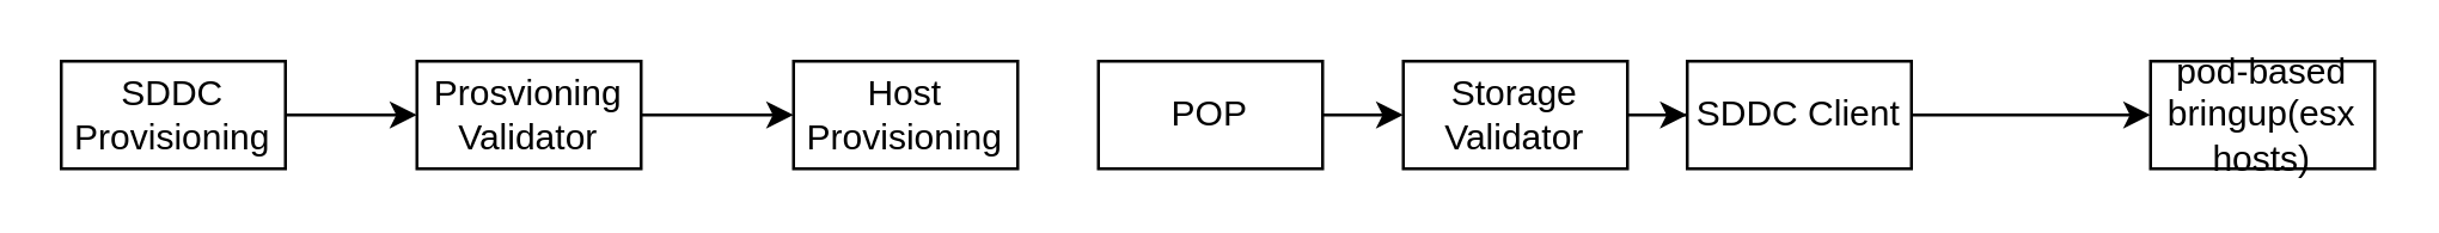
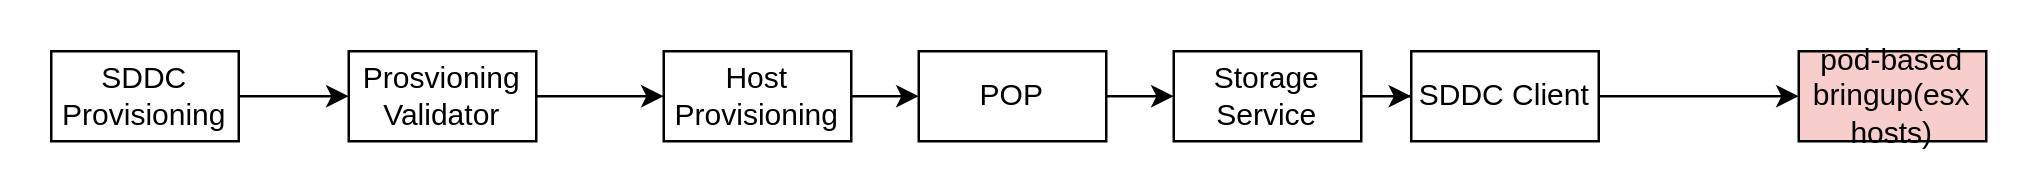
  <mxCell id="0" />
  <mxCell id="1" parent="0" />
  <mxCell id="2" value="" style="edgeStyle=orthogonalEdgeStyle;rounded=0;orthogonalLoop=1;jettySize=auto;html=1;" edge="1" parent="1" source="3" target="5"><mxGeometry relative="1" as="geometry" /></mxCell>
  <mxCell id="3" value="SDDC Provisioning" style="rounded=0;whiteSpace=wrap;html=1;" vertex="1" parent="1"><mxGeometry x="20" y="20" width="75" height="36" as="geometry" /></mxCell>
  <mxCell id="4" value="" style="edgeStyle=orthogonalEdgeStyle;rounded=0;orthogonalLoop=1;jettySize=auto;html=1;" edge="1" parent="1" source="5" target="7"><mxGeometry relative="1" as="geometry" /></mxCell>
  <mxCell id="5" value="&lt;div&gt;Prosvioning Validator&lt;/div&gt;" style="rounded=0;whiteSpace=wrap;html=1;" vertex="1" parent="1"><mxGeometry x="139" y="20" width="75" height="36" as="geometry" /></mxCell>
+ <mxCell id="6" value="" style="edgeStyle=orthogonalEdgeStyle;rounded=0;orthogonalLoop=1;jettySize=auto;html=1;" edge="1" parent="1" source="7" target="9"><mxGeometry relative="1" as="geometry" /></mxCell>
  <mxCell id="7" value="&lt;div&gt;Host Provisioning&lt;/div&gt;" style="rounded=0;whiteSpace=wrap;html=1;" vertex="1" parent="1"><mxGeometry x="265" y="20" width="75" height="36" as="geometry" /></mxCell>
  <mxCell id="8" value="" style="edgeStyle=orthogonalEdgeStyle;rounded=0;orthogonalLoop=1;jettySize=auto;html=1;" edge="1" parent="1" source="9" target="11"><mxGeometry relative="1" as="geometry" /></mxCell>
  <mxCell id="9" value="POP" style="rounded=0;whiteSpace=wrap;html=1;" vertex="1" parent="1"><mxGeometry x="367" y="20" width="75" height="36" as="geometry" /></mxCell>
  <mxCell id="10" value="" style="edgeStyle=orthogonalEdgeStyle;rounded=0;orthogonalLoop=1;jettySize=auto;html=1;" edge="1" parent="1" source="11" target="13"><mxGeometry relative="1" as="geometry" /></mxCell>
- <mxCell id="11" value="Storage Validator" style="rounded=0;whiteSpace=wrap;html=1;" vertex="1" parent="1"><mxGeometry x="469" y="20" width="75" height="36" as="geometry" /></mxCell>
+ <mxCell id="11" value="Storage Service" style="rounded=0;whiteSpace=wrap;html=1;" vertex="1" parent="1"><mxGeometry x="469" y="20" width="75" height="36" as="geometry" /></mxCell>
  <mxCell id="12" value="" style="edgeStyle=orthogonalEdgeStyle;rounded=0;orthogonalLoop=1;jettySize=auto;html=1;" edge="1" parent="1" source="13" target="14"><mxGeometry relative="1" as="geometry" /></mxCell>
  <mxCell id="13" value="SDDC Client" style="rounded=0;whiteSpace=wrap;html=1;" vertex="1" parent="1"><mxGeometry x="564" y="20" width="75" height="36" as="geometry" /></mxCell>
- <mxCell id="14" value="pod-based bringup(esx hosts)" style="rounded=0;whiteSpace=wrap;html=1;" vertex="1" parent="1"><mxGeometry x="719" y="20" width="75" height="36" as="geometry" /></mxCell>
+ <mxCell id="14" value="pod-based bringup(esx hosts)" style="rounded=0;whiteSpace=wrap;html=1;fillColor=#f8cecc;" vertex="1" parent="1"><mxGeometry x="719" y="20" width="75" height="36" as="geometry" /></mxCell>
